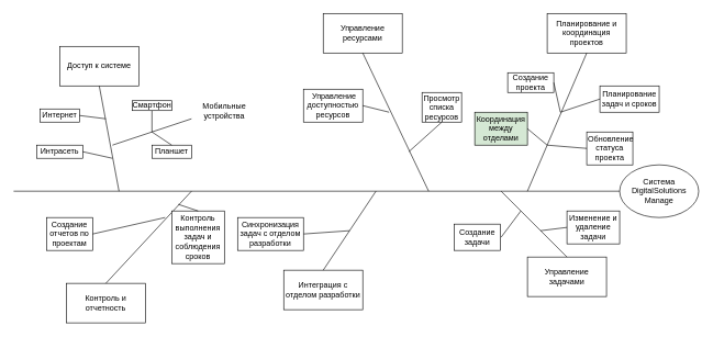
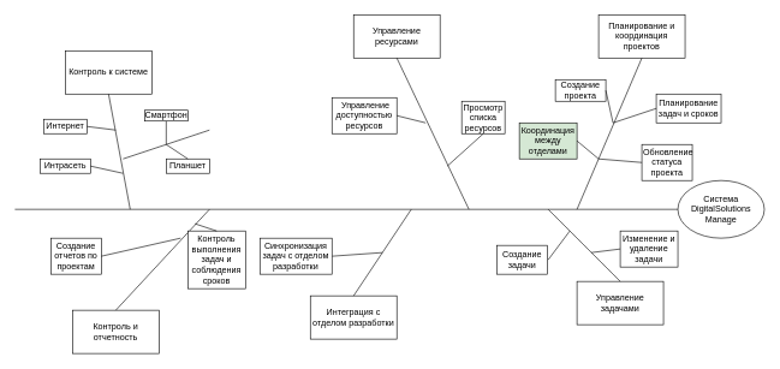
  <mxCell id="0" />
  <mxCell id="1" parent="0" />
  <mxCell id="2" value="Система DigitalSolutions Manage" style="ellipse;whiteSpace=wrap;html=1;" vertex="1" parent="1"><mxGeometry x="940" y="250" width="120" height="80" as="geometry" /></mxCell>
  <mxCell id="3" value="" style="endArrow=none;html=1;rounded=0;entryX=0;entryY=0.5;entryDx=0;entryDy=0;" edge="1" parent="1" target="2"><mxGeometry width="50" height="50" relative="1" as="geometry"><mxPoint x="20" y="290" as="sourcePoint" /><mxPoint x="520" y="260" as="targetPoint" /></mxGeometry></mxCell>
  <mxCell id="4" value="Планирование и координация проектов" style="rounded=0;whiteSpace=wrap;html=1;" vertex="1" parent="1"><mxGeometry x="830" y="20" width="120" height="60" as="geometry" /></mxCell>
  <mxCell id="5" value="Управление задачами" style="rounded=0;whiteSpace=wrap;html=1;" vertex="1" parent="1"><mxGeometry x="800" y="390" width="120" height="60" as="geometry" /></mxCell>
  <mxCell id="6" value="Управление ресурсами" style="rounded=0;whiteSpace=wrap;html=1;" vertex="1" parent="1"><mxGeometry x="490" y="20" width="120" height="60" as="geometry" /></mxCell>
  <mxCell id="7" value="Интеграция с отделом разработки" style="rounded=0;whiteSpace=wrap;html=1;" vertex="1" parent="1"><mxGeometry x="430" y="410" width="120" height="60" as="geometry" /></mxCell>
  <mxCell id="8" value="Контроль и отчетность" style="rounded=0;whiteSpace=wrap;html=1;" vertex="1" parent="1"><mxGeometry x="100" y="430" width="120" height="60" as="geometry" /></mxCell>
- <mxCell id="9" value="Доступ к системе" style="rounded=0;whiteSpace=wrap;html=1;" vertex="1" parent="1"><mxGeometry x="90" y="70" width="120" height="60" as="geometry" /></mxCell>
+ <mxCell id="9" value="Контроль к системе" style="rounded=0;whiteSpace=wrap;html=1;" vertex="1" parent="1"><mxGeometry x="90" y="70" width="120" height="60" as="geometry" /></mxCell>
  <mxCell id="10" value="" style="endArrow=none;html=1;rounded=0;entryX=0.5;entryY=1;entryDx=0;entryDy=0;" edge="1" parent="1" target="4"><mxGeometry width="50" height="50" relative="1" as="geometry"><mxPoint x="800" y="290" as="sourcePoint" /><mxPoint x="630" y="280" as="targetPoint" /></mxGeometry></mxCell>
  <mxCell id="11" value="Создание проекта" style="rounded=0;whiteSpace=wrap;html=1;" vertex="1" parent="1"><mxGeometry x="770" y="110" width="70" height="30" as="geometry" /></mxCell>
  <mxCell id="12" value="Планирование задач и сроков" style="rounded=0;whiteSpace=wrap;html=1;" vertex="1" parent="1"><mxGeometry x="910" y="130" width="90" height="40" as="geometry" /></mxCell>
  <mxCell id="13" value="Координация между отделами" style="rounded=0;whiteSpace=wrap;html=1;fillColor=#d5e8d4;" vertex="1" parent="1"><mxGeometry x="720" y="170" width="80" height="50" as="geometry" /></mxCell>
  <mxCell id="14" value="&amp;nbsp;Обновление статуса проекта" style="rounded=0;whiteSpace=wrap;html=1;" vertex="1" parent="1"><mxGeometry x="890" y="200" width="70" height="50" as="geometry" /></mxCell>
  <mxCell id="15" value="" style="endArrow=none;html=1;rounded=0;entryX=1;entryY=0.5;entryDx=0;entryDy=0;" edge="1" parent="1" target="11"><mxGeometry width="50" height="50" relative="1" as="geometry"><mxPoint x="850" y="170" as="sourcePoint" /><mxPoint x="850" y="490" as="targetPoint" /></mxGeometry></mxCell>
  <mxCell id="16" value="" style="endArrow=none;html=1;rounded=0;entryX=0;entryY=0.5;entryDx=0;entryDy=0;" edge="1" parent="1" target="12"><mxGeometry width="50" height="50" relative="1" as="geometry"><mxPoint x="850" y="170" as="sourcePoint" /><mxPoint x="1090" y="130" as="targetPoint" /></mxGeometry></mxCell>
  <mxCell id="17" value="" style="endArrow=none;html=1;rounded=0;entryX=1;entryY=0.5;entryDx=0;entryDy=0;" edge="1" parent="1" target="13"><mxGeometry width="50" height="50" relative="1" as="geometry"><mxPoint x="830" y="220" as="sourcePoint" /><mxPoint x="1020" y="460" as="targetPoint" /></mxGeometry></mxCell>
  <mxCell id="18" value="" style="endArrow=none;html=1;rounded=0;entryX=0;entryY=0.5;entryDx=0;entryDy=0;" edge="1" parent="1" target="14"><mxGeometry width="50" height="50" relative="1" as="geometry"><mxPoint x="830" y="220" as="sourcePoint" /><mxPoint x="910" y="480" as="targetPoint" /></mxGeometry></mxCell>
  <mxCell id="19" value="" style="endArrow=none;html=1;rounded=0;exitX=0.5;exitY=0;exitDx=0;exitDy=0;" edge="1" parent="1" source="5"><mxGeometry width="50" height="50" relative="1" as="geometry"><mxPoint x="750" y="490" as="sourcePoint" /><mxPoint x="760" y="290" as="targetPoint" /></mxGeometry></mxCell>
  <mxCell id="20" value="Создание задачи" style="rounded=0;whiteSpace=wrap;html=1;" vertex="1" parent="1"><mxGeometry x="689" y="340" width="70" height="40" as="geometry" /></mxCell>
  <mxCell id="21" value="Изменение и удаление задачи" style="rounded=0;whiteSpace=wrap;html=1;" vertex="1" parent="1"><mxGeometry x="860" y="320" width="80" height="50" as="geometry" /></mxCell>
  <mxCell id="22" value="" style="endArrow=none;html=1;rounded=0;" edge="1" parent="1"><mxGeometry width="50" height="50" relative="1" as="geometry"><mxPoint x="760" y="360" as="sourcePoint" /><mxPoint x="790" y="320" as="targetPoint" /></mxGeometry></mxCell>
  <mxCell id="23" value="" style="endArrow=none;html=1;rounded=0;entryX=0;entryY=0.5;entryDx=0;entryDy=0;" edge="1" parent="1" target="21"><mxGeometry width="50" height="50" relative="1" as="geometry"><mxPoint x="820" y="350" as="sourcePoint" /><mxPoint x="700" y="530" as="targetPoint" /></mxGeometry></mxCell>
  <mxCell id="24" value="" style="endArrow=none;html=1;rounded=0;entryX=0.5;entryY=1;entryDx=0;entryDy=0;" edge="1" parent="1" target="6"><mxGeometry width="50" height="50" relative="1" as="geometry"><mxPoint x="650" y="290" as="sourcePoint" /><mxPoint x="530" y="130" as="targetPoint" /></mxGeometry></mxCell>
  <mxCell id="25" value="Просмотр списка ресурсов" style="rounded=0;whiteSpace=wrap;html=1;" vertex="1" parent="1"><mxGeometry x="640" y="140" width="60" height="45" as="geometry" /></mxCell>
  <mxCell id="26" value="&amp;nbsp;Управление доступностью ресурсов" style="rounded=0;whiteSpace=wrap;html=1;" vertex="1" parent="1"><mxGeometry x="460" y="135" width="90" height="50" as="geometry" /></mxCell>
  <mxCell id="27" value="" style="endArrow=none;html=1;rounded=0;entryX=0.5;entryY=1;entryDx=0;entryDy=0;" edge="1" parent="1" target="25"><mxGeometry width="50" height="50" relative="1" as="geometry"><mxPoint x="620" y="230" as="sourcePoint" /><mxPoint x="580" y="210" as="targetPoint" /></mxGeometry></mxCell>
  <mxCell id="28" value="" style="endArrow=none;html=1;rounded=0;exitX=1;exitY=0.5;exitDx=0;exitDy=0;" edge="1" parent="1" source="26"><mxGeometry width="50" height="50" relative="1" as="geometry"><mxPoint x="450" y="250" as="sourcePoint" /><mxPoint x="590" y="170" as="targetPoint" /></mxGeometry></mxCell>
  <mxCell id="29" value="" style="endArrow=none;html=1;rounded=0;exitX=0.5;exitY=0;exitDx=0;exitDy=0;" edge="1" parent="1" source="7"><mxGeometry width="50" height="50" relative="1" as="geometry"><mxPoint x="370" y="410" as="sourcePoint" /><mxPoint x="570" y="290" as="targetPoint" /></mxGeometry></mxCell>
  <mxCell id="30" value="" style="endArrow=none;html=1;rounded=0;exitX=1;exitY=0.5;exitDx=0;exitDy=0;" edge="1" parent="1" source="31"><mxGeometry width="50" height="50" relative="1" as="geometry"><mxPoint x="360" y="390" as="sourcePoint" /><mxPoint x="530" y="350" as="targetPoint" /></mxGeometry></mxCell>
  <mxCell id="31" value="Синхронизация задач с отделом разработки" style="rounded=0;whiteSpace=wrap;html=1;" vertex="1" parent="1"><mxGeometry x="360" y="330" width="100" height="50" as="geometry" /></mxCell>
  <mxCell id="32" value="" style="endArrow=none;html=1;rounded=0;exitX=0.5;exitY=0;exitDx=0;exitDy=0;" edge="1" parent="1" source="8"><mxGeometry width="50" height="50" relative="1" as="geometry"><mxPoint x="160" y="430" as="sourcePoint" /><mxPoint x="290" y="290" as="targetPoint" /></mxGeometry></mxCell>
  <mxCell id="33" value="Создание отчетов по проектам" style="rounded=0;whiteSpace=wrap;html=1;" vertex="1" parent="1"><mxGeometry x="70" y="330" width="70" height="50" as="geometry" /></mxCell>
  <mxCell id="34" value="Контроль выполнения задач и соблюдения сроков" style="rounded=0;whiteSpace=wrap;html=1;" vertex="1" parent="1"><mxGeometry x="260" y="320" width="80" height="80" as="geometry" /></mxCell>
  <mxCell id="35" value="" style="endArrow=none;html=1;rounded=0;exitX=1;exitY=0.5;exitDx=0;exitDy=0;" edge="1" parent="1" source="33"><mxGeometry width="50" height="50" relative="1" as="geometry"><mxPoint x="100" y="320" as="sourcePoint" /><mxPoint x="250" y="330" as="targetPoint" /></mxGeometry></mxCell>
  <mxCell id="36" value="" style="endArrow=none;html=1;rounded=0;exitX=0.5;exitY=0;exitDx=0;exitDy=0;" edge="1" parent="1" source="34"><mxGeometry width="50" height="50" relative="1" as="geometry"><mxPoint x="30" y="290" as="sourcePoint" /><mxPoint x="270" y="310" as="targetPoint" /></mxGeometry></mxCell>
  <mxCell id="37" value="" style="endArrow=none;html=1;rounded=0;entryX=0.5;entryY=1;entryDx=0;entryDy=0;" edge="1" parent="1" target="9"><mxGeometry width="50" height="50" relative="1" as="geometry"><mxPoint x="180" y="290" as="sourcePoint" /><mxPoint x="90" y="180" as="targetPoint" /></mxGeometry></mxCell>
  <mxCell id="38" value="Интернет" style="rounded=0;whiteSpace=wrap;html=1;" vertex="1" parent="1"><mxGeometry x="60" y="165" width="60" height="20" as="geometry" /></mxCell>
  <mxCell id="39" value="Интрасеть" style="rounded=0;whiteSpace=wrap;html=1;" vertex="1" parent="1"><mxGeometry x="55" y="220" width="70" height="20" as="geometry" /></mxCell>
  <mxCell id="40" value="" style="endArrow=none;html=1;rounded=0;exitX=1;exitY=0.5;exitDx=0;exitDy=0;" edge="1" parent="1" source="38"><mxGeometry width="50" height="50" relative="1" as="geometry"><mxPoint x="120" y="180" as="sourcePoint" /><mxPoint x="160" y="180" as="targetPoint" /></mxGeometry></mxCell>
  <mxCell id="41" value="" style="endArrow=none;html=1;rounded=0;entryX=1;entryY=0.5;entryDx=0;entryDy=0;" edge="1" parent="1" target="39"><mxGeometry width="50" height="50" relative="1" as="geometry"><mxPoint x="170" y="240" as="sourcePoint" /><mxPoint x="260" y="180" as="targetPoint" /></mxGeometry></mxCell>
  <mxCell id="42" value="" style="endArrow=none;html=1;rounded=0;" edge="1" parent="1"><mxGeometry width="50" height="50" relative="1" as="geometry"><mxPoint x="170" y="220" as="sourcePoint" /><mxPoint x="290" y="180" as="targetPoint" /></mxGeometry></mxCell>
  <mxCell id="43" value="" style="endArrow=none;html=1;rounded=0;entryX=0.5;entryY=1;entryDx=0;entryDy=0;" edge="1" parent="1" target="44"><mxGeometry width="50" height="50" relative="1" as="geometry"><mxPoint x="230" y="200" as="sourcePoint" /><mxPoint x="230" y="160" as="targetPoint" /></mxGeometry></mxCell>
  <mxCell id="44" value="Смартфон" style="rounded=0;whiteSpace=wrap;html=1;" vertex="1" parent="1"><mxGeometry x="200" y="152.5" width="60" height="15" as="geometry" /></mxCell>
  <mxCell id="45" value="Планшет" style="rounded=0;whiteSpace=wrap;html=1;" vertex="1" parent="1"><mxGeometry x="230" y="220" width="60" height="20" as="geometry" /></mxCell>
  <mxCell id="46" value="" style="endArrow=none;html=1;rounded=0;exitX=0.5;exitY=0;exitDx=0;exitDy=0;" edge="1" parent="1" source="45"><mxGeometry width="50" height="50" relative="1" as="geometry"><mxPoint y="210" as="sourcePoint" x="310" /><mxPoint x="230" y="200" as="targetPoint" /></mxGeometry></mxCell>
- <mxCell id="47" value="Мобильные устройства" style="text;html=1;align=center;verticalAlign=middle;whiteSpace=wrap;rounded=0;" vertex="1" parent="1"><mxGeometry y="153" width="60" height="30" as="geometry" x="310" /></mxCell>
